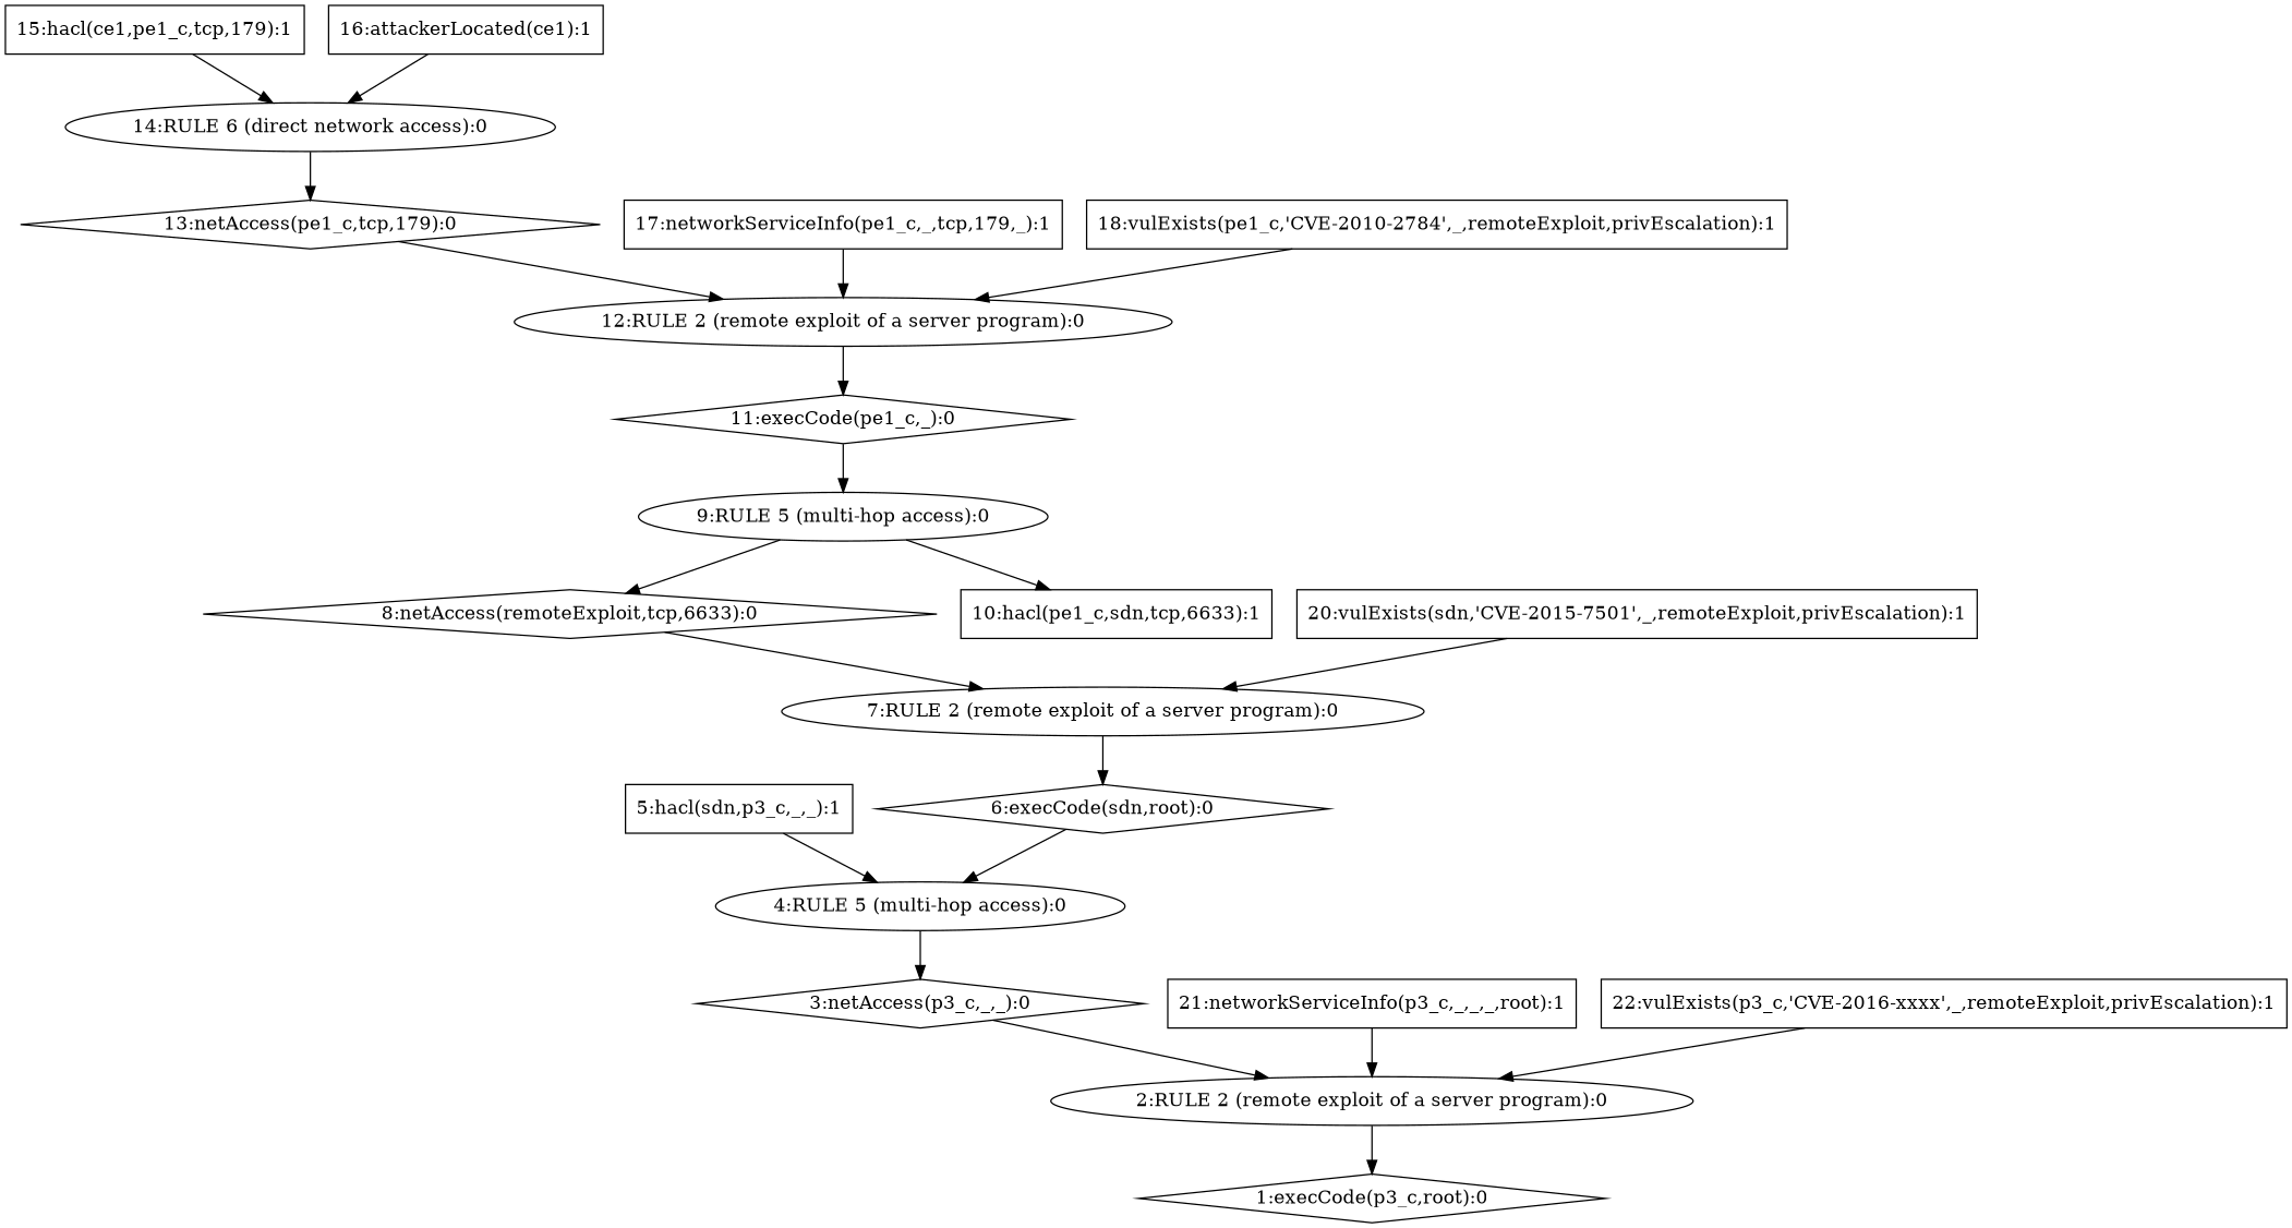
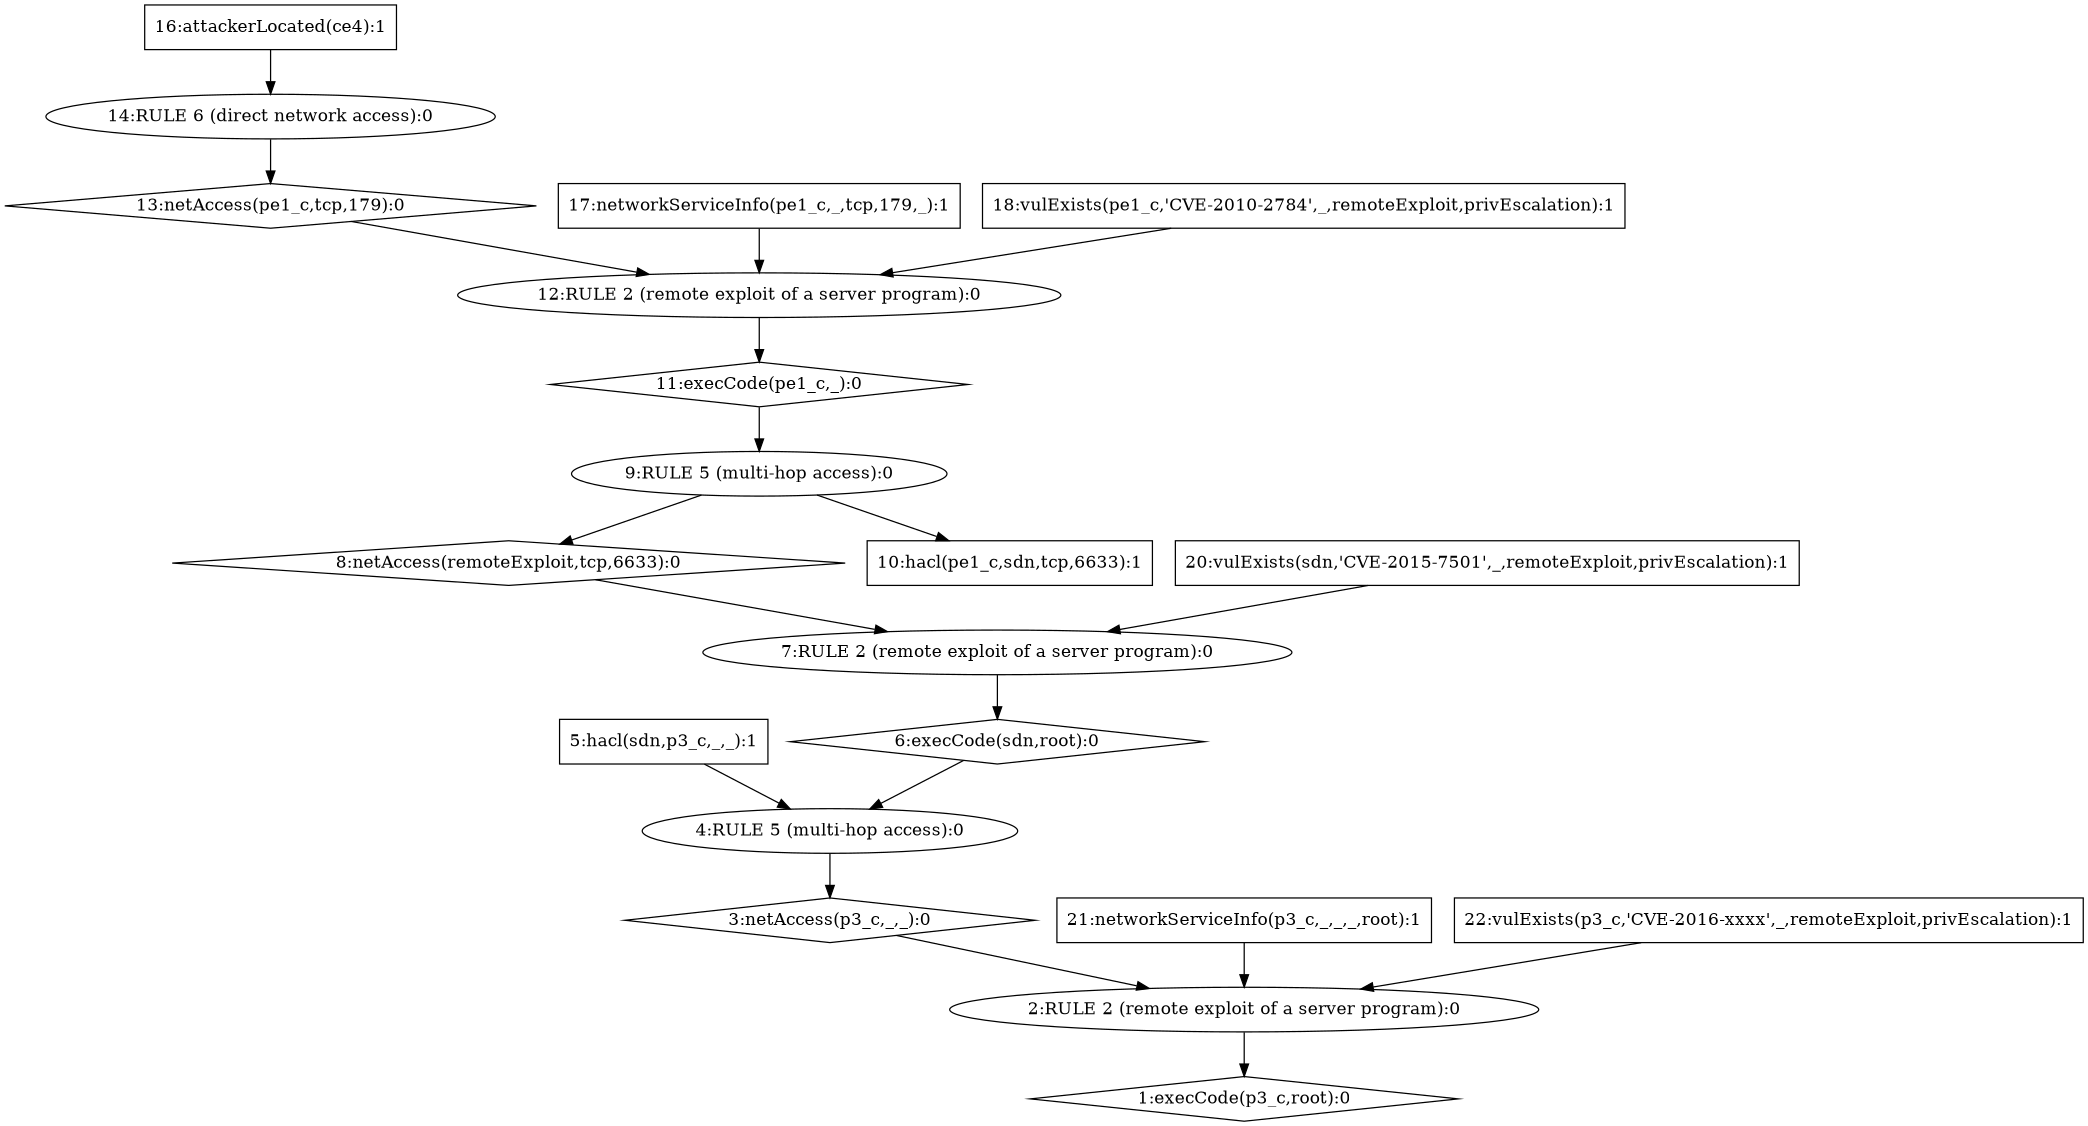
  digraph {
    node [shape=box]
    n1 [label="1:execCode(p3_c,root):0" shape=diamond]
    n2 [label="2:RULE 2 (remote exploit of a server program):0" shape=ellipse]
    n3 [label="3:netAccess(p3_c,_,_):0" shape=diamond]
    n4 [label="4:RULE 5 (multi-hop access):0" shape=ellipse]
    n5 [label="5:hacl(sdn,p3_c,_,_):1"]
    n6 [label="6:execCode(sdn,root):0" shape=diamond]
    n7 [label="7:RULE 2 (remote exploit of a server program):0" shape=ellipse]
    n8 [label="8:netAccess(remoteExploit,tcp,6633):0" shape=diamond]
    n9 [label="9:RULE 5 (multi-hop access):0" shape=ellipse]
    n10 [label="10:hacl(pe1_c,sdn,tcp,6633):1"]
    n11 [label="11:execCode(pe1_c,_):0" shape=diamond]
    n12 [label="12:RULE 2 (remote exploit of a server program):0" shape=ellipse]
    n13 [label="13:netAccess(pe1_c,tcp,179):0" shape=diamond]
    n14 [label="14:RULE 6 (direct network access):0" shape=ellipse]
-   n15 [label="15:hacl(ce1,pe1_c,tcp,179):1"]
-   n16 [label="16:attackerLocated(ce1):1"]
+   n16 [label="16:attackerLocated(ce4):1"]
    n17 [label="17:networkServiceInfo(pe1_c,_,tcp,179,_):1"]
    n18 [label="18:vulExists(pe1_c,'CVE-2010-2784',_,remoteExploit,privEscalation):1"]
    n19 [label="20:vulExists(sdn,'CVE-2015-7501',_,remoteExploit,privEscalation):1"]
    n20 [label="21:networkServiceInfo(p3_c,_,_,_,root):1"]
    n21 [label="22:vulExists(p3_c,'CVE-2016-xxxx',_,remoteExploit,privEscalation):1"]
    n2 -> n1
    n3 -> n2
    n4 -> n3
    n5 -> n4
    n6 -> n4
    n7 -> n6
    n8 -> n7
    n9 -> n8
    n9 -> n10
    n11 -> n9
    n12 -> n11
    n13 -> n12
    n14 -> n13
-   n15 -> n14
    n16 -> n14
    n17 -> n12
    n18 -> n12
    n19 -> n7
    n20 -> n2
    n21 -> n2
  }
